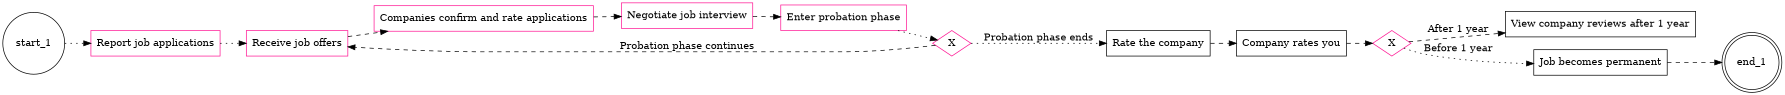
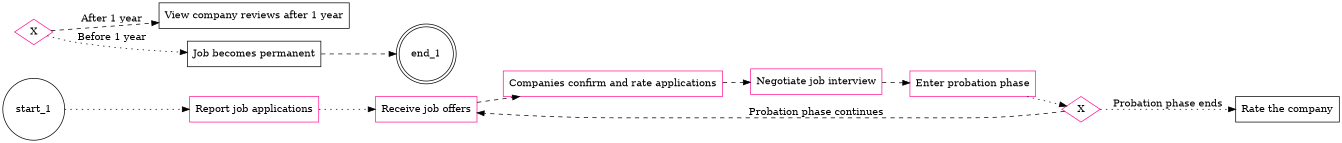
  digraph {
    rankdir=LR
    node [color=deeppink shape=rectangle]
    edge [style=dashed]
    start_1 [color=black shape=circle]
    n2 [label="Report job applications"]
    n3 [label="Receive job offers"]
    end_1 [color=black shape=doublecircle]
    n5 [label="Companies confirm and rate applications"]
    n6 [label="Negotiate job interview"]
    n7 [label="Enter probation phase"]
    n8 [label=X shape=diamond]
    n9 [color=black label="Rate the company"]
-   n10 [color=black label="Company rates you"]
    n11 [label=X shape=diamond]
    n12 [color=black label="View company reviews after 1 year"]
    n13 [color=black label="Job becomes permanent"]
    start_1 -> n2 [style=dotted]
    n2 -> n3 [style=dotted]
    n3 -> n5
    n5 -> n6
    n6 -> n7
    n7 -> n8 [style=dotted]
    n8 -> n3 [label="Probation phase continues"]
    n8 -> n9 [label="Probation phase ends" style=dotted]
-   n9 -> n10
-   n10 -> n11
    n11 -> n12 [label="After 1 year"]
    n11 -> n13 [label="Before 1 year" style=dotted]
    n13 -> end_1
  }
